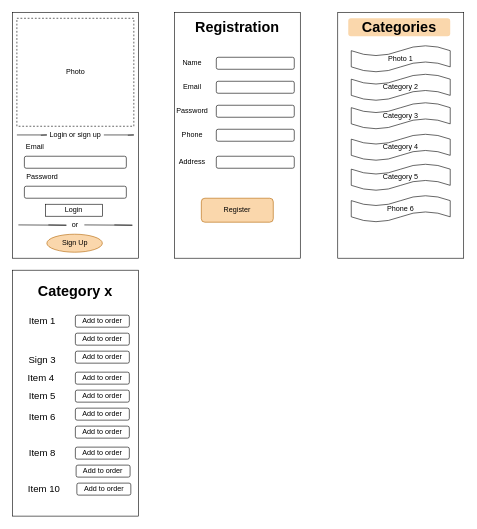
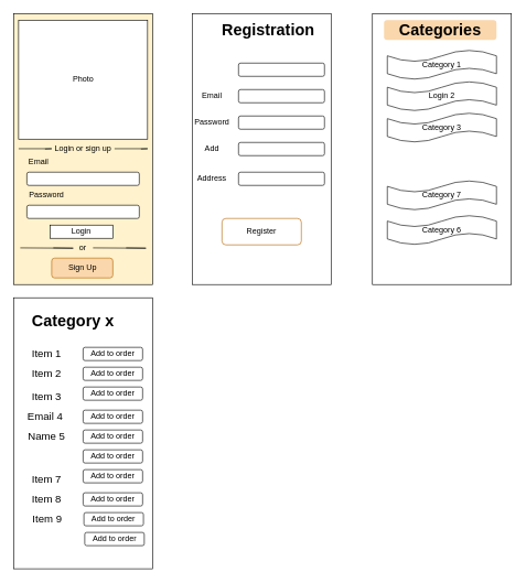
  <mxCell id="0" />
  <mxCell id="1" parent="0" />
- <mxCell id="2" value="Login or sign up" style="rounded=0;whiteSpace=wrap;html=1;" vertex="1" parent="1"><mxGeometry x="20" y="20" width="210" height="410" as="geometry" /></mxCell>
- <mxCell id="3" value="Photo" style="rounded=0;whiteSpace=wrap;html=1;dashed=1;" vertex="1" parent="1"><mxGeometry x="27.5" y="30" width="195" height="180" as="geometry" /></mxCell>
+ <mxCell id="2" value="Login or sign up" style="rounded=0;whiteSpace=wrap;html=1;fillColor=#fff2cc;" vertex="1" parent="1"><mxGeometry x="20" y="20" width="210" height="410" as="geometry" /></mxCell>
+ <mxCell id="3" value="Photo" style="rounded=0;whiteSpace=wrap;html=1;" vertex="1" parent="1"><mxGeometry x="27.5" y="30" width="195" height="180" as="geometry" /></mxCell>
  <mxCell id="4" value="" style="endArrow=none;html=1;rounded=0;" edge="1" parent="1"><mxGeometry width="50" height="50" relative="1" as="geometry"><mxPoint x="172.5" y="224.5" as="sourcePoint" /><mxPoint x="212.5" y="225" as="targetPoint" /><Array as="points"><mxPoint x="222.5" y="224.5" /></Array></mxGeometry></mxCell>
  <mxCell id="5" value="" style="endArrow=none;html=1;rounded=0;" edge="1" parent="1"><mxGeometry width="50" height="50" relative="1" as="geometry"><mxPoint x="27.5" y="224.5" as="sourcePoint" /><mxPoint x="67.5" y="225" as="targetPoint" /><Array as="points"><mxPoint x="77.5" y="224.5" /></Array></mxGeometry></mxCell>
  <mxCell id="6" value="Email" style="text;html=1;strokeColor=none;fillColor=none;align=center;verticalAlign=middle;whiteSpace=wrap;rounded=0;" vertex="1" parent="1"><mxGeometry x="27.5" y="230" width="60" height="30" as="geometry" /></mxCell>
  <mxCell id="7" style="edgeStyle=orthogonalEdgeStyle;rounded=0;orthogonalLoop=1;jettySize=auto;html=1;exitX=0.5;exitY=1;exitDx=0;exitDy=0;" edge="1" parent="1" source="6" target="6"><mxGeometry relative="1" as="geometry" /></mxCell>
  <mxCell id="8" value="" style="rounded=1;whiteSpace=wrap;html=1;" vertex="1" parent="1"><mxGeometry x="40" y="260" width="170" height="20" as="geometry" /></mxCell>
  <mxCell id="9" value="Password" style="text;html=1;strokeColor=none;fillColor=none;align=center;verticalAlign=middle;whiteSpace=wrap;rounded=0;" vertex="1" parent="1"><mxGeometry x="40" y="280" width="60" height="30" as="geometry" /></mxCell>
  <mxCell id="10" value="" style="rounded=1;whiteSpace=wrap;html=1;" vertex="1" parent="1"><mxGeometry x="40" y="310" width="170" height="20" as="geometry" /></mxCell>
- <mxCell id="11" value="Sign Up" style="ellipse;whiteSpace=wrap;html=1;fillColor=#fad7ac;strokeColor=#b46504;" vertex="1" parent="1"><mxGeometry x="77.5" y="390" width="92.5" height="30" as="geometry" /></mxCell>
+ <mxCell id="11" value="Sign Up" style="rounded=1;whiteSpace=wrap;html=1;fillColor=#fad7ac;strokeColor=#b46504;" vertex="1" parent="1"><mxGeometry x="77.5" y="390" width="92.5" height="30" as="geometry" /></mxCell>
  <mxCell id="12" value="Login" style="whiteSpace=wrap;html=1;rounded=0;" vertex="1" parent="1"><mxGeometry x="75" y="340" width="95" height="20" as="geometry" /></mxCell>
  <mxCell id="13" value="or" style="text;html=1;strokeColor=none;fillColor=none;align=center;verticalAlign=middle;whiteSpace=wrap;rounded=0;" vertex="1" parent="1"><mxGeometry x="95" y="360" width="60" height="30" as="geometry" /></mxCell>
  <mxCell id="14" value="" style="endArrow=none;html=1;rounded=0;" edge="1" parent="1"><mxGeometry width="50" height="50" relative="1" as="geometry"><mxPoint x="140" y="374.5" as="sourcePoint" /><mxPoint x="190" y="374.5" as="targetPoint" /><Array as="points"><mxPoint x="220" y="375" /></Array></mxGeometry></mxCell>
  <mxCell id="15" value="" style="endArrow=none;html=1;rounded=0;" edge="1" parent="1"><mxGeometry width="50" height="50" relative="1" as="geometry"><mxPoint x="30" y="374.5" as="sourcePoint" /><mxPoint x="80" y="374.5" as="targetPoint" /><Array as="points"><mxPoint x="110" y="375" /></Array></mxGeometry></mxCell>
  <mxCell id="16" value="" style="rounded=0;whiteSpace=wrap;html=1;" vertex="1" parent="1"><mxGeometry x="290" y="20" width="210" height="410" as="geometry" /></mxCell>
- <mxCell id="17" value="&lt;h1&gt;Registration&lt;/h1&gt;" style="rounded=1;whiteSpace=wrap;html=1;strokeColor=none;" vertex="1" parent="1"><mxGeometry x="310" y="30" width="170" height="30" as="geometry" /></mxCell>
- <mxCell id="18" value="Name" style="text;html=1;strokeColor=none;fillColor=none;align=center;verticalAlign=middle;whiteSpace=wrap;rounded=0;" vertex="1" parent="1"><mxGeometry x="290" y="90" width="60" height="30" as="geometry" /></mxCell>
+ <mxCell id="17" value="&lt;h1&gt;Registration&lt;/h1&gt;" style="rounded=1;whiteSpace=wrap;html=1;strokeColor=none;" vertex="1" parent="1"><mxGeometry x="320" y="30" width="170" height="30" as="geometry" /></mxCell>
  <mxCell id="19" value="" style="rounded=1;whiteSpace=wrap;html=1;" vertex="1" parent="1"><mxGeometry x="360" y="95" width="130" height="20" as="geometry" /></mxCell>
  <mxCell id="20" value="Email" style="text;html=1;strokeColor=none;fillColor=none;align=center;verticalAlign=middle;whiteSpace=wrap;rounded=0;" vertex="1" parent="1"><mxGeometry x="290" y="130" width="60" height="30" as="geometry" /></mxCell>
  <mxCell id="21" value="" style="rounded=1;whiteSpace=wrap;html=1;" vertex="1" parent="1"><mxGeometry x="360" y="135" width="130" height="20" as="geometry" /></mxCell>
  <mxCell id="22" value="Password" style="text;html=1;strokeColor=none;fillColor=none;align=center;verticalAlign=middle;whiteSpace=wrap;rounded=0;" vertex="1" parent="1"><mxGeometry x="290" y="170" width="60" height="30" as="geometry" /></mxCell>
  <mxCell id="23" value="" style="rounded=1;whiteSpace=wrap;html=1;" vertex="1" parent="1"><mxGeometry x="360" y="175" width="130" height="20" as="geometry" /></mxCell>
- <mxCell id="24" value="Phone" style="text;html=1;strokeColor=none;fillColor=none;align=center;verticalAlign=middle;whiteSpace=wrap;rounded=0;" vertex="1" parent="1"><mxGeometry x="290" y="210" width="60" height="30" as="geometry" /></mxCell>
+ <mxCell id="24" value="Add" style="text;html=1;strokeColor=none;fillColor=none;align=center;verticalAlign=middle;whiteSpace=wrap;rounded=0;" vertex="1" parent="1"><mxGeometry x="290" y="210" width="60" height="30" as="geometry" /></mxCell>
  <mxCell id="25" value="" style="rounded=1;whiteSpace=wrap;html=1;" vertex="1" parent="1"><mxGeometry x="360" y="215" width="130" height="20" as="geometry" /></mxCell>
  <mxCell id="26" value="Address" style="text;html=1;strokeColor=none;fillColor=none;align=center;verticalAlign=middle;whiteSpace=wrap;rounded=0;" vertex="1" parent="1"><mxGeometry x="290" y="255" width="60" height="30" as="geometry" /></mxCell>
  <mxCell id="27" value="" style="rounded=1;whiteSpace=wrap;html=1;" vertex="1" parent="1"><mxGeometry x="360" y="260" width="130" height="20" as="geometry" /></mxCell>
- <mxCell id="28" value="Register" style="rounded=1;whiteSpace=wrap;html=1;fillColor=#fad7ac;strokeColor=#b46504;" vertex="1" parent="1"><mxGeometry x="335" y="330" width="120" height="40" as="geometry" /></mxCell>
+ <mxCell id="28" value="Register" style="rounded=1;whiteSpace=wrap;html=1;fillColor=#ffffff;strokeColor=#b46504;" vertex="1" parent="1"><mxGeometry x="335" y="330" width="120" height="40" as="geometry" /></mxCell>
  <mxCell id="29" value="" style="rounded=0;whiteSpace=wrap;html=1;" vertex="1" parent="1"><mxGeometry x="562.5" y="20" width="210" height="410" as="geometry" /></mxCell>
  <mxCell id="30" value="&lt;h1&gt;Categories&lt;/h1&gt;" style="rounded=1;whiteSpace=wrap;html=1;strokeColor=none;fillColor=#fad7ac;" vertex="1" parent="1"><mxGeometry x="580" y="30" width="170" height="30" as="geometry" /></mxCell>
- <mxCell id="31" value="Photo 1" style="shape=tape;whiteSpace=wrap;html=1;" vertex="1" parent="1"><mxGeometry x="585" y="75" width="165" height="45" as="geometry" /></mxCell>
- <mxCell id="32" value="Category 2" style="shape=tape;whiteSpace=wrap;html=1;" vertex="1" parent="1"><mxGeometry x="585" y="122.5" width="165" height="45" as="geometry" /></mxCell>
+ <mxCell id="31" value="Category 1" style="shape=tape;whiteSpace=wrap;html=1;" vertex="1" parent="1"><mxGeometry x="585" y="75" width="165" height="45" as="geometry" /></mxCell>
+ <mxCell id="32" value="Login 2" style="shape=tape;whiteSpace=wrap;html=1;" vertex="1" parent="1"><mxGeometry x="585" y="122.5" width="165" height="45" as="geometry" /></mxCell>
  <mxCell id="33" value="Category 3" style="shape=tape;whiteSpace=wrap;html=1;" vertex="1" parent="1"><mxGeometry x="585" y="170" width="165" height="45" as="geometry" /></mxCell>
- <mxCell id="34" value="Category 4" style="shape=tape;whiteSpace=wrap;html=1;" vertex="1" parent="1"><mxGeometry x="585" y="222.5" width="165" height="45" as="geometry" /></mxCell>
- <mxCell id="35" value="Category 5" style="shape=tape;whiteSpace=wrap;html=1;" vertex="1" parent="1"><mxGeometry x="585" y="272.5" width="165" height="45" as="geometry" /></mxCell>
- <mxCell id="36" value="Phone 6" style="shape=tape;whiteSpace=wrap;html=1;" vertex="1" parent="1"><mxGeometry x="585" y="325" width="165" height="45" as="geometry" /></mxCell>
+ <mxCell id="35" value="Category 7" style="shape=tape;whiteSpace=wrap;html=1;" vertex="1" parent="1"><mxGeometry x="585" y="272.5" width="165" height="45" as="geometry" /></mxCell>
+ <mxCell id="36" value="Category 6" style="shape=tape;whiteSpace=wrap;html=1;" vertex="1" parent="1"><mxGeometry x="585" y="325" width="165" height="45" as="geometry" /></mxCell>
  <mxCell id="37" value="" style="rounded=0;whiteSpace=wrap;html=1;" vertex="1" parent="1"><mxGeometry x="20" y="450" width="210" height="410" as="geometry" /></mxCell>
- <mxCell id="38" value="&lt;h1&gt;Category x&lt;/h1&gt;" style="rounded=1;whiteSpace=wrap;html=1;strokeColor=none;" vertex="1" parent="1"><mxGeometry x="40" y="470" width="170" height="30" as="geometry" /></mxCell>
+ <mxCell id="38" value="&lt;h1&gt;Category x&lt;/h1&gt;" style="rounded=1;whiteSpace=wrap;html=1;strokeColor=none;" vertex="1" parent="1"><mxGeometry x="25" y="470" width="170" height="30" as="geometry" /></mxCell>
  <mxCell id="39" value="&lt;font style=&quot;font-size: 16px;&quot;&gt;Item 1&lt;/font&gt;" style="text;html=1;strokeColor=none;fillColor=none;align=center;verticalAlign=middle;whiteSpace=wrap;rounded=0;" vertex="1" parent="1"><mxGeometry x="30" y="520" width="80" height="30" as="geometry" /></mxCell>
  <mxCell id="40" value="Add to order" style="rounded=1;whiteSpace=wrap;html=1;" vertex="1" parent="1"><mxGeometry x="125" y="525" width="90" height="20" as="geometry" /></mxCell>
+ <mxCell id="41" value="&lt;font style=&quot;font-size: 16px;&quot;&gt;Item 2&lt;/font&gt;" style="text;html=1;strokeColor=none;fillColor=none;align=center;verticalAlign=middle;whiteSpace=wrap;rounded=0;" vertex="1" parent="1"><mxGeometry x="30" y="550" width="80" height="30" as="geometry" /></mxCell>
  <mxCell id="42" value="Add to order" style="rounded=1;whiteSpace=wrap;html=1;" vertex="1" parent="1"><mxGeometry x="125" y="555" width="90" height="20" as="geometry" /></mxCell>
- <mxCell id="43" value="&lt;font style=&quot;font-size: 16px;&quot;&gt;Sign 3&lt;/font&gt;" style="text;html=1;strokeColor=none;fillColor=none;align=center;verticalAlign=middle;whiteSpace=wrap;rounded=0;" vertex="1" parent="1"><mxGeometry x="30" y="585" width="80" height="30" as="geometry" /></mxCell>
+ <mxCell id="43" value="&lt;font style=&quot;font-size: 16px;&quot;&gt;Item 3&lt;/font&gt;" style="text;html=1;strokeColor=none;fillColor=none;align=center;verticalAlign=middle;whiteSpace=wrap;rounded=0;" vertex="1" parent="1"><mxGeometry x="30" y="585" width="80" height="30" as="geometry" /></mxCell>
  <mxCell id="44" value="Add to order" style="rounded=1;whiteSpace=wrap;html=1;" vertex="1" parent="1"><mxGeometry x="125" y="585" width="90" height="20" as="geometry" /></mxCell>
- <mxCell id="45" value="&lt;font style=&quot;font-size: 16px;&quot;&gt;Item 4&lt;/font&gt;" style="text;html=1;strokeColor=none;fillColor=none;align=center;verticalAlign=middle;whiteSpace=wrap;rounded=0;" vertex="1" parent="1"><mxGeometry x="27.5" y="615" width="80" height="30" as="geometry" /></mxCell>
+ <mxCell id="45" value="&lt;font style=&quot;font-size: 16px;&quot;&gt;Email 4&lt;/font&gt;" style="text;html=1;strokeColor=none;fillColor=none;align=center;verticalAlign=middle;whiteSpace=wrap;rounded=0;" vertex="1" parent="1"><mxGeometry x="27.5" y="615" width="80" height="30" as="geometry" /></mxCell>
  <mxCell id="46" value="Add to order" style="rounded=1;whiteSpace=wrap;html=1;" vertex="1" parent="1"><mxGeometry x="125" y="620" width="90" height="20" as="geometry" /></mxCell>
- <mxCell id="47" value="&lt;font style=&quot;font-size: 16px;&quot;&gt;Item 5&lt;/font&gt;" style="text;html=1;strokeColor=none;fillColor=none;align=center;verticalAlign=middle;whiteSpace=wrap;rounded=0;" vertex="1" parent="1"><mxGeometry x="30" y="645" width="80" height="30" as="geometry" /></mxCell>
+ <mxCell id="47" value="&lt;font style=&quot;font-size: 16px;&quot;&gt;Name 5&lt;/font&gt;" style="text;html=1;strokeColor=none;fillColor=none;align=center;verticalAlign=middle;whiteSpace=wrap;rounded=0;" vertex="1" parent="1"><mxGeometry x="30" y="645" width="80" height="30" as="geometry" /></mxCell>
  <mxCell id="48" value="Add to order" style="rounded=1;whiteSpace=wrap;html=1;" vertex="1" parent="1"><mxGeometry x="125" y="650" width="90" height="20" as="geometry" /></mxCell>
- <mxCell id="49" value="&lt;font style=&quot;font-size: 16px;&quot;&gt;Item 6&lt;/font&gt;" style="text;html=1;strokeColor=none;fillColor=none;align=center;verticalAlign=middle;whiteSpace=wrap;rounded=0;" vertex="1" parent="1"><mxGeometry x="30" y="680" width="80" height="30" as="geometry" /></mxCell>
  <mxCell id="50" value="Add to order" style="rounded=1;whiteSpace=wrap;html=1;" vertex="1" parent="1"><mxGeometry x="125" y="680" width="90" height="20" as="geometry" /></mxCell>
+ <mxCell id="51" value="&lt;font style=&quot;font-size: 16px;&quot;&gt;Item 7&lt;/font&gt;" style="text;html=1;strokeColor=none;fillColor=none;align=center;verticalAlign=middle;whiteSpace=wrap;rounded=0;" vertex="1" parent="1"><mxGeometry x="30" y="710" width="80" height="30" as="geometry" /></mxCell>
  <mxCell id="52" value="Add to order" style="rounded=1;whiteSpace=wrap;html=1;" vertex="1" parent="1"><mxGeometry x="125" y="710" width="90" height="20" as="geometry" /></mxCell>
  <mxCell id="53" value="&lt;font style=&quot;font-size: 16px;&quot;&gt;Item 8&lt;/font&gt;" style="text;html=1;strokeColor=none;fillColor=none;align=center;verticalAlign=middle;whiteSpace=wrap;rounded=0;" vertex="1" parent="1"><mxGeometry x="30" y="740" width="80" height="30" as="geometry" /></mxCell>
  <mxCell id="54" value="Add to order" style="rounded=1;whiteSpace=wrap;html=1;" vertex="1" parent="1"><mxGeometry x="125" y="745" width="90" height="20" as="geometry" /></mxCell>
+ <mxCell id="55" value="&lt;font style=&quot;font-size: 16px;&quot;&gt;Item 9&lt;/font&gt;" style="text;html=1;strokeColor=none;fillColor=none;align=center;verticalAlign=middle;whiteSpace=wrap;rounded=0;" vertex="1" parent="1"><mxGeometry x="31.25" y="770" width="80" height="30" as="geometry" /></mxCell>
  <mxCell id="56" value="Add to order" style="rounded=1;whiteSpace=wrap;html=1;" vertex="1" parent="1"><mxGeometry x="126.25" y="775" width="90" height="20" as="geometry" /></mxCell>
- <mxCell id="57" value="&lt;font style=&quot;font-size: 16px;&quot;&gt;Item 10&lt;/font&gt;" style="text;html=1;strokeColor=none;fillColor=none;align=center;verticalAlign=middle;whiteSpace=wrap;rounded=0;" vertex="1" parent="1"><mxGeometry x="32.5" y="800" width="80" height="30" as="geometry" /></mxCell>
  <mxCell id="58" value="Add to order" style="rounded=1;whiteSpace=wrap;html=1;" vertex="1" parent="1"><mxGeometry x="127.5" y="805" width="90" height="20" as="geometry" /></mxCell>
